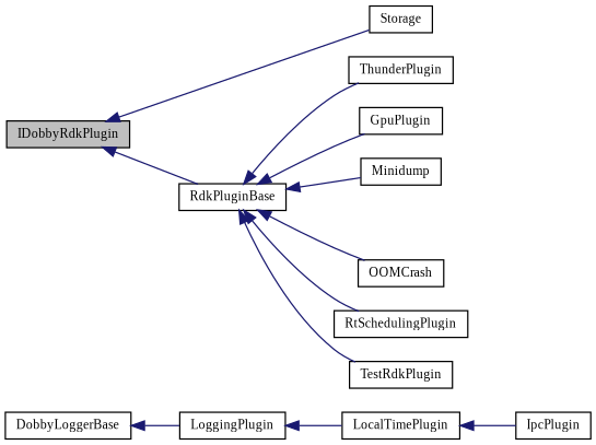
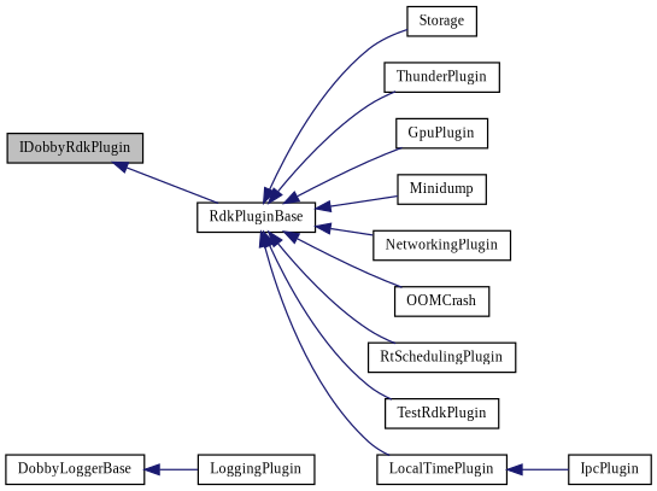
  digraph {
    fontname="Liberation Serif"
    rankdir=LR
    node [color=black fillcolor=white fontname="Liberation Serif" fontsize=10 shape=record style=filled]
    edge [color=midnightblue dir=back fontname="Liberation Serif" fontsize=10 labelfontname=Helvetica labelfontsize=10 style=solid]
    n1 [fillcolor=grey75 fontcolor=black height=0.2 label=IDobbyRdkPlugin width=0.4]
    n2 [height=0.2 label=RdkPluginBase width=0.4]
    n3 [height=0.2 label=GpuPlugin width=0.4]
    n4 [height=0.2 label=LocalTimePlugin width=0.4]
    n5 [height=0.2 label=Minidump width=0.4]
+   n6 [height=0.2 label=NetworkingPlugin width=0.4]
    n7 [height=0.2 label=OOMCrash width=0.4]
    n8 [height=0.2 label=RtSchedulingPlugin width=0.4]
    n9 [height=0.2 label=Storage width=0.4]
    n10 [height=0.2 label=TestRdkPlugin width=0.4]
    n11 [height=0.2 label=ThunderPlugin width=0.4]
    n12 [height=0.2 label=DobbyLoggerBase width=0.4]
    n13 [height=0.2 label=LoggingPlugin width=0.4]
    n14 [height=0.2 label=IpcPlugin width=0.4]
    n1 -> n2
    n2 -> n3
-   n13 -> n4
+   n2 -> n4
    n2 -> n5
+   n2 -> n6
    n2 -> n7
    n2 -> n8
-   n1 -> n9
+   n2 -> n9
    n2 -> n10
    n2 -> n11
    n4 -> n14
    n12 -> n13
  }
